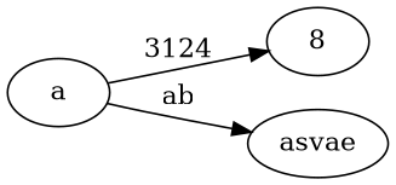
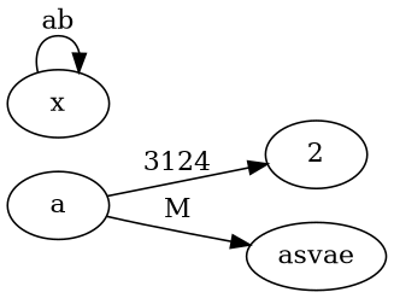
  digraph {
    rankdir=LR
    n1 [label=a]
-   n2 [label=8]
+   n2 [label=2]
    n3 [label=asvae]
+   n4 [label=x]
    n1 -> n2 [label=3124]
-   n1 -> n3 [label=ab]
+   n1 -> n3 [label=M]
+   n4 -> n4 [label=ab]
  }
